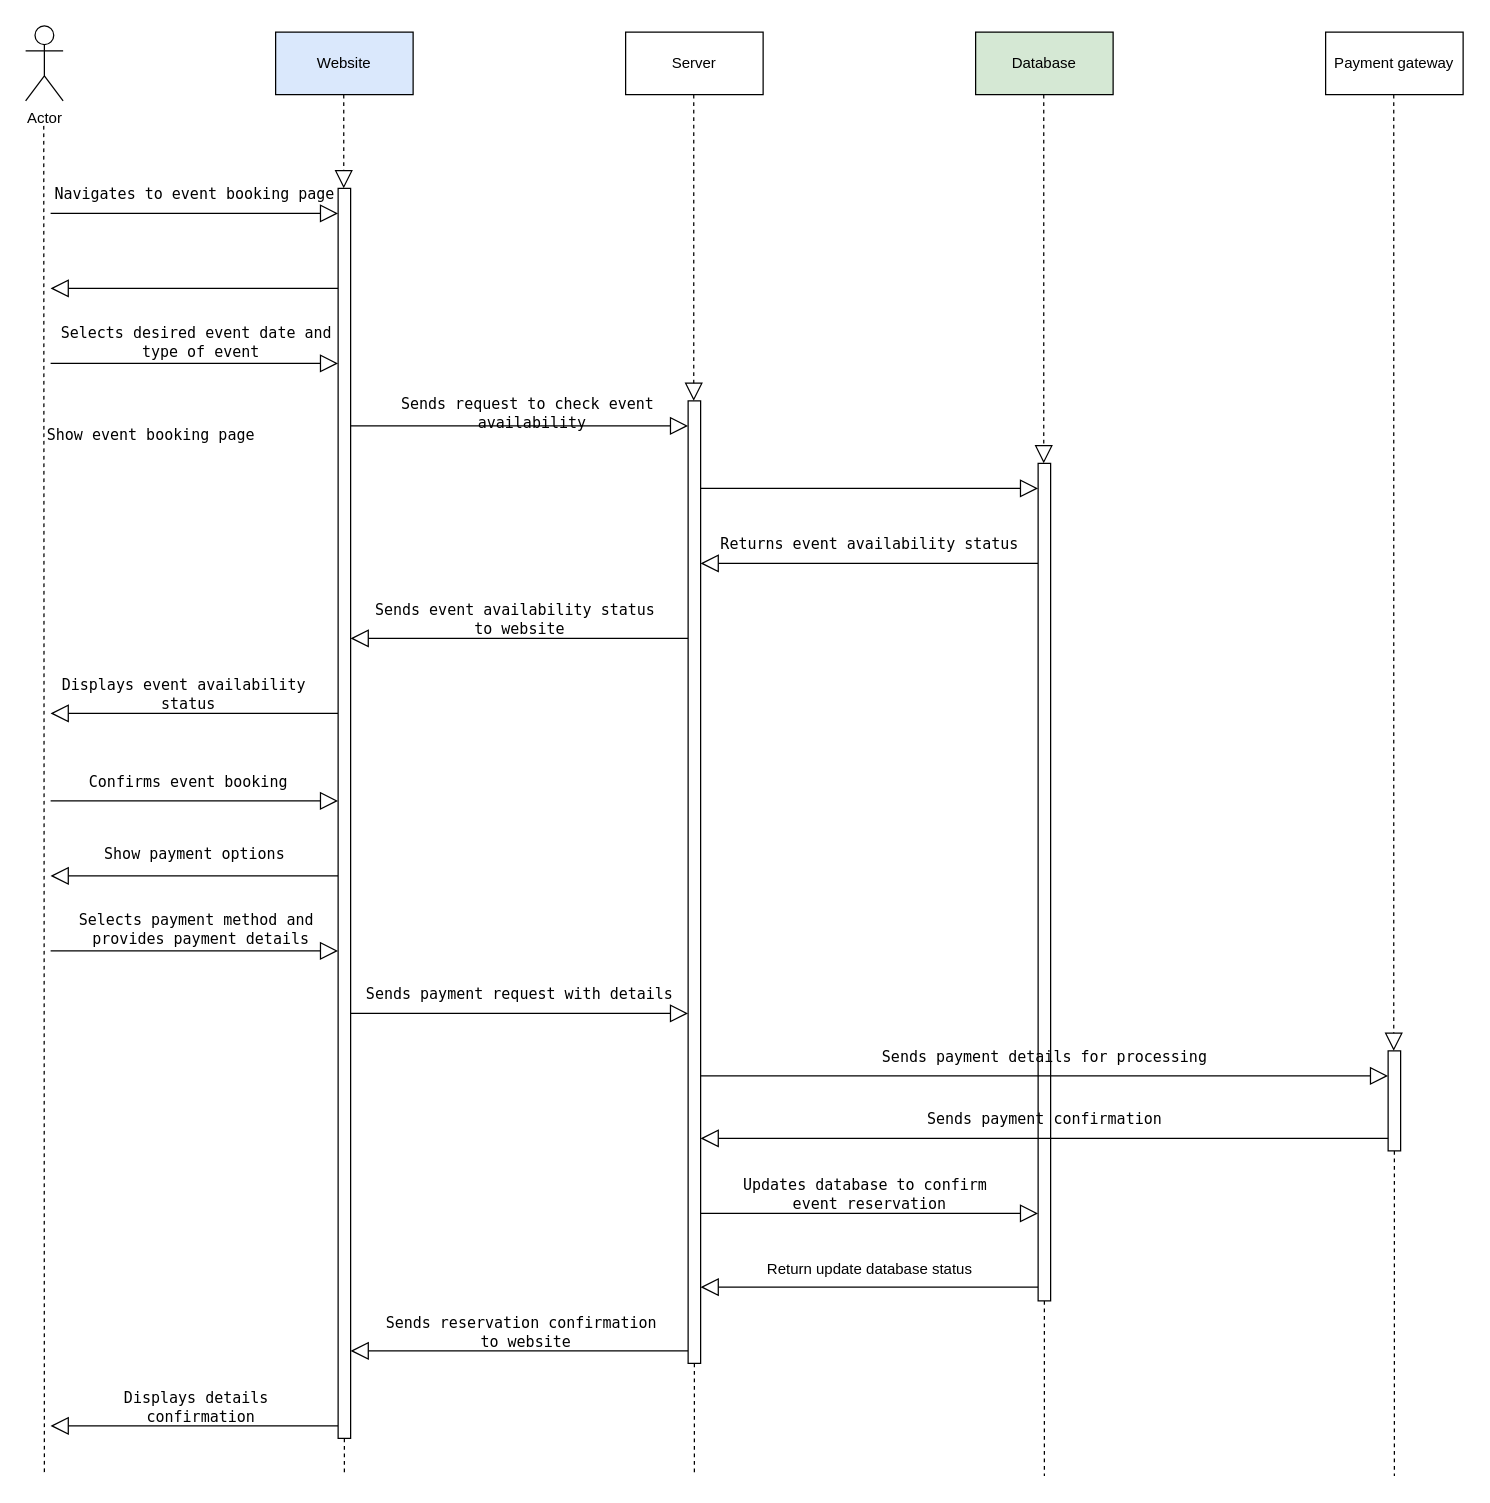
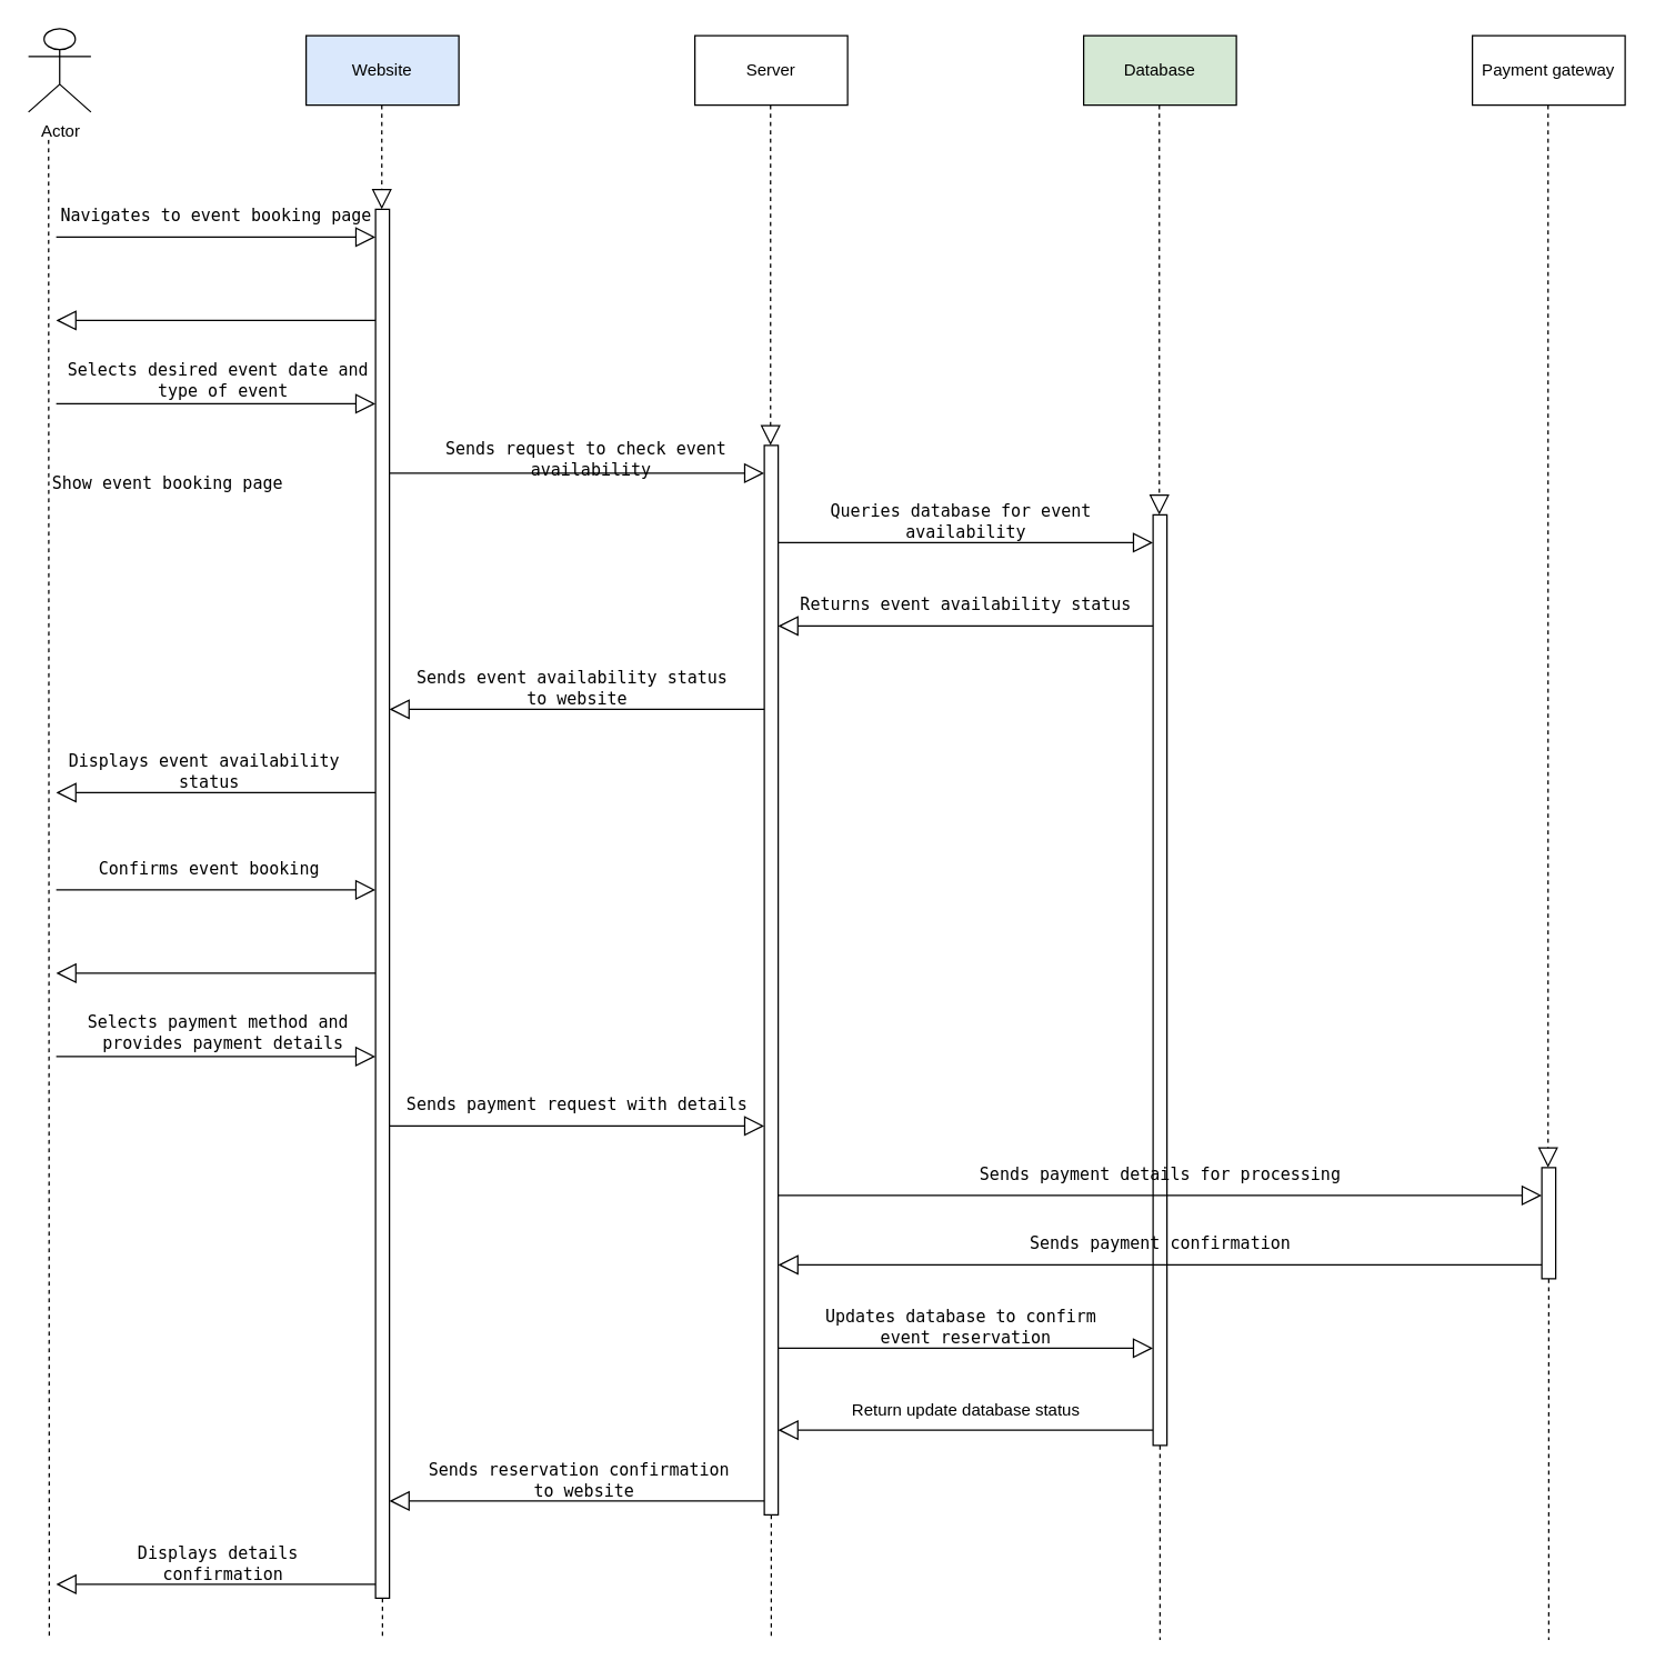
  <mxCell id="0" />
  <mxCell id="1" parent="0" />
- <mxCell id="2" value="Actor" style="shape=umlActor;verticalLabelPosition=bottom;verticalAlign=top;html=1;outlineConnect=0;" vertex="1" parent="1"><mxGeometry x="20" y="20" width="30" height="60" as="geometry" /></mxCell>
+ <mxCell id="2" value="Actor" style="shape=umlActor;verticalLabelPosition=bottom;verticalAlign=top;html=1;outlineConnect=0;" vertex="1" parent="1"><mxGeometry x="20" y="20" width="45" height="60" as="geometry" /></mxCell>
  <mxCell id="3" value="Website" style="html=1;whiteSpace=wrap;fillColor=#dae8fc;" vertex="1" parent="1"><mxGeometry x="220" y="25" width="110" height="50" as="geometry" /></mxCell>
  <mxCell id="4" value="Server" style="html=1;whiteSpace=wrap;" vertex="1" parent="1"><mxGeometry x="500" y="25" width="110" height="50" as="geometry" /></mxCell>
  <mxCell id="5" value="Database" style="html=1;whiteSpace=wrap;fillColor=#d5e8d4;" vertex="1" parent="1"><mxGeometry x="780" y="25" width="110" height="50" as="geometry" /></mxCell>
  <mxCell id="6" value="Payment gateway" style="html=1;whiteSpace=wrap;" vertex="1" parent="1"><mxGeometry x="1060" y="25" width="110" height="50" as="geometry" /></mxCell>
  <mxCell id="7" value="" style="endArrow=none;dashed=1;endFill=0;endSize=12;html=1;rounded=0;" edge="1" parent="1"><mxGeometry width="160" relative="1" as="geometry"><mxPoint x="34.5" y="100" as="sourcePoint" /><mxPoint x="35" y="1180" as="targetPoint" /></mxGeometry></mxCell>
  <mxCell id="8" value="" style="endArrow=none;dashed=1;endFill=0;endSize=12;html=1;rounded=0;" edge="1" parent="1" source="45"><mxGeometry width="160" relative="1" as="geometry"><mxPoint x="274.5" y="75" as="sourcePoint" /><mxPoint x="275" y="1180" as="targetPoint" /></mxGeometry></mxCell>
  <mxCell id="9" value="" style="endArrow=none;dashed=1;endFill=0;endSize=12;html=1;rounded=0;" edge="1" parent="1" source="47"><mxGeometry width="160" relative="1" as="geometry"><mxPoint x="554.5" y="75" as="sourcePoint" /><mxPoint x="555" y="1180" as="targetPoint" /></mxGeometry></mxCell>
  <mxCell id="10" value="" style="endArrow=none;dashed=1;endFill=0;endSize=12;html=1;rounded=0;" edge="1" parent="1" source="49"><mxGeometry width="160" relative="1" as="geometry"><mxPoint x="834.5" y="75" as="sourcePoint" /><mxPoint x="835" y="1180" as="targetPoint" /></mxGeometry></mxCell>
  <mxCell id="11" value="" style="endArrow=none;dashed=1;endFill=0;endSize=12;html=1;rounded=0;" edge="1" parent="1" source="51"><mxGeometry width="160" relative="1" as="geometry"><mxPoint x="1114.5" y="75" as="sourcePoint" /><mxPoint x="1115" y="1180" as="targetPoint" /></mxGeometry></mxCell>
  <mxCell id="12" value="" style="endArrow=block;endFill=0;endSize=12;html=1;rounded=0;" edge="1" parent="1"><mxGeometry width="160" relative="1" as="geometry"><mxPoint x="40" y="170" as="sourcePoint" /><mxPoint x="270" y="170" as="targetPoint" /></mxGeometry></mxCell>
  <mxCell id="13" value="&lt;pre&gt;&lt;code class=&quot;!whitespace-pre hljs language-rust&quot;&gt;Navigates to event booking page&lt;/code&gt;&lt;/pre&gt;" style="text;html=1;align=center;verticalAlign=middle;resizable=0;points=[];autosize=1;strokeColor=none;fillColor=none;" vertex="1" parent="1"><mxGeometry x="35" y="130" width="240" height="50" as="geometry" /></mxCell>
  <mxCell id="14" value="&lt;pre&gt;&lt;code class=&quot;!whitespace-pre hljs language-rust&quot;&gt;Show event booking page&lt;/code&gt;&lt;/pre&gt;" style="text;html=1;align=center;verticalAlign=middle;resizable=0;points=[];autosize=1;strokeColor=none;fillColor=none;" vertex="1" parent="1"><mxGeometry x="30" y="323" width="180" height="50" as="geometry" /></mxCell>
  <mxCell id="15" value="&lt;pre&gt;&lt;code class=&quot;!whitespace-pre hljs language-rust&quot;&gt;Selects desired event date and &lt;br&gt;type &lt;span class=&quot;hljs-title class_&quot;&gt;of&lt;/span&gt; event&lt;/code&gt;&lt;/pre&gt;" style="text;html=1;align=center;verticalAlign=middle;resizable=0;points=[];autosize=1;strokeColor=none;fillColor=none;" vertex="1" parent="1"><mxGeometry x="40" y="238" width="240" height="70" as="geometry" /></mxCell>
  <mxCell id="16" value="&lt;pre&gt;&lt;code class=&quot;!whitespace-pre hljs language-rust&quot;&gt;Sends request to check event &lt;br&gt;availability&lt;/code&gt;&lt;/pre&gt;" style="text;html=1;align=center;verticalAlign=middle;resizable=0;points=[];autosize=1;strokeColor=none;fillColor=none;" vertex="1" parent="1"><mxGeometry x="310" y="295" width="230" height="70" as="geometry" /></mxCell>
+ <mxCell id="17" value="&lt;pre&gt;&lt;code class=&quot;!whitespace-pre hljs language-rust&quot;&gt;Queries database for &lt;span class=&quot;hljs-title class_&quot;&gt;event&lt;/span&gt; &lt;br&gt;availability&lt;/code&gt;&lt;/pre&gt;" style="text;html=1;align=center;verticalAlign=middle;resizable=0;points=[];autosize=1;strokeColor=none;fillColor=none;" vertex="1" parent="1"><mxGeometry x="590" y="340" width="210" height="70" as="geometry" /></mxCell>
  <mxCell id="18" value="&lt;pre&gt;&lt;code class=&quot;!whitespace-pre hljs language-rust&quot;&gt;Returns event availability status&lt;/code&gt;&lt;/pre&gt;" style="text;html=1;align=center;verticalAlign=middle;resizable=0;points=[];autosize=1;strokeColor=none;fillColor=none;" vertex="1" parent="1"><mxGeometry x="570" y="410" width="250" height="50" as="geometry" /></mxCell>
  <mxCell id="19" value="&lt;pre&gt;&lt;code class=&quot;!whitespace-pre hljs language-rust&quot;&gt;Sends event availability status &lt;br&gt;to website&lt;/code&gt;&lt;/pre&gt;" style="text;html=1;align=center;verticalAlign=middle;resizable=0;points=[];autosize=1;strokeColor=none;fillColor=none;" vertex="1" parent="1"><mxGeometry x="290" y="460" width="250" height="70" as="geometry" /></mxCell>
  <mxCell id="20" value="&lt;pre&gt;&lt;code class=&quot;!whitespace-pre hljs language-rust&quot;&gt;Displays event availability &lt;br&gt;status&lt;/code&gt;&lt;/pre&gt;" style="text;html=1;align=center;verticalAlign=middle;resizable=0;points=[];autosize=1;strokeColor=none;fillColor=none;" vertex="1" parent="1"><mxGeometry x="40" y="520" width="220" height="70" as="geometry" /></mxCell>
  <mxCell id="21" value="&lt;pre&gt;&lt;code class=&quot;!whitespace-pre hljs language-rust&quot;&gt;Confirms event booking&lt;/code&gt;&lt;/pre&gt;" style="text;html=1;align=center;verticalAlign=middle;resizable=0;points=[];autosize=1;strokeColor=none;fillColor=none;" vertex="1" parent="1"><mxGeometry x="60" y="600" width="180" height="50" as="geometry" /></mxCell>
- <mxCell id="22" value="&lt;pre&gt;&lt;code class=&quot;!whitespace-pre hljs language-rust&quot;&gt;Show payment options&lt;/code&gt;&lt;/pre&gt;" style="text;html=1;align=center;verticalAlign=middle;resizable=0;points=[];autosize=1;strokeColor=none;fillColor=none;" vertex="1" parent="1"><mxGeometry x="75" y="658" width="160" height="50" as="geometry" /></mxCell>
  <mxCell id="23" value="&lt;pre&gt;&lt;code class=&quot;!whitespace-pre hljs language-rust&quot;&gt;Selects payment method and &lt;br&gt;provides payment details&lt;/code&gt;&lt;/pre&gt;" style="text;html=1;align=center;verticalAlign=middle;resizable=0;points=[];autosize=1;strokeColor=none;fillColor=none;" vertex="1" parent="1"><mxGeometry x="55" y="708" width="210" height="70" as="geometry" /></mxCell>
  <mxCell id="24" value="&lt;pre&gt;&lt;code class=&quot;!whitespace-pre hljs language-rust&quot;&gt;Sends payment request with details&lt;/code&gt;&lt;/pre&gt;" style="text;html=1;align=center;verticalAlign=middle;resizable=0;points=[];autosize=1;strokeColor=none;fillColor=none;" vertex="1" parent="1"><mxGeometry x="285" y="770" width="260" height="50" as="geometry" /></mxCell>
  <mxCell id="25" value="&lt;pre&gt;&lt;code class=&quot;!whitespace-pre hljs language-rust&quot;&gt;Updates database to confirm &lt;br&gt;event reservation&lt;/code&gt;&lt;/pre&gt;" style="text;html=1;align=center;verticalAlign=middle;resizable=0;points=[];autosize=1;strokeColor=none;fillColor=none;" vertex="1" parent="1"><mxGeometry x="585" y="920" width="220" height="70" as="geometry" /></mxCell>
  <mxCell id="26" value="&lt;pre&gt;&lt;code class=&quot;!whitespace-pre hljs language-rust&quot;&gt;Sends reservation confirmation &lt;br&gt;to website&lt;/code&gt;&lt;/pre&gt;" style="text;html=1;align=center;verticalAlign=middle;resizable=0;points=[];autosize=1;strokeColor=none;fillColor=none;" vertex="1" parent="1"><mxGeometry x="300" y="1030" width="240" height="70" as="geometry" /></mxCell>
  <mxCell id="27" value="Return update database status" style="text;html=1;align=center;verticalAlign=middle;resizable=0;points=[];autosize=1;strokeColor=none;fillColor=none;" vertex="1" parent="1"><mxGeometry x="600" y="1000" width="190" height="30" as="geometry" /></mxCell>
  <mxCell id="28" value="&lt;pre&gt;&lt;code class=&quot;!whitespace-pre hljs language-rust&quot;&gt;Displays details &lt;br&gt;confirmation&lt;/code&gt;&lt;/pre&gt;" style="text;html=1;align=center;verticalAlign=middle;resizable=0;points=[];autosize=1;strokeColor=none;fillColor=none;" vertex="1" parent="1"><mxGeometry x="75" y="1090" width="170" height="70" as="geometry" /></mxCell>
  <mxCell id="29" value="" style="endArrow=block;endFill=0;endSize=12;html=1;rounded=0;" edge="1" parent="1"><mxGeometry width="160" relative="1" as="geometry"><mxPoint x="270" y="230" as="sourcePoint" /><mxPoint x="40" y="230" as="targetPoint" /></mxGeometry></mxCell>
  <mxCell id="30" value="" style="endArrow=block;endFill=0;endSize=12;html=1;rounded=0;" edge="1" parent="1"><mxGeometry width="160" relative="1" as="geometry"><mxPoint x="40" y="290" as="sourcePoint" /><mxPoint x="270" y="290" as="targetPoint" /></mxGeometry></mxCell>
  <mxCell id="31" value="" style="endArrow=block;endFill=0;endSize=12;html=1;rounded=0;" edge="1" parent="1"><mxGeometry width="160" relative="1" as="geometry"><mxPoint x="270" y="570" as="sourcePoint" /><mxPoint x="40" y="570" as="targetPoint" /></mxGeometry></mxCell>
  <mxCell id="32" value="" style="endArrow=block;endFill=0;endSize=12;html=1;rounded=0;" edge="1" parent="1"><mxGeometry width="160" relative="1" as="geometry"><mxPoint x="40" y="640" as="sourcePoint" /><mxPoint x="270" y="640" as="targetPoint" /></mxGeometry></mxCell>
  <mxCell id="33" value="" style="endArrow=block;endFill=0;endSize=12;html=1;rounded=0;" edge="1" parent="1"><mxGeometry width="160" relative="1" as="geometry"><mxPoint x="270" y="700" as="sourcePoint" /><mxPoint x="40" y="700" as="targetPoint" /></mxGeometry></mxCell>
  <mxCell id="34" value="" style="endArrow=block;endFill=0;endSize=12;html=1;rounded=0;" edge="1" parent="1"><mxGeometry width="160" relative="1" as="geometry"><mxPoint x="40" y="760" as="sourcePoint" /><mxPoint x="270" y="760" as="targetPoint" /></mxGeometry></mxCell>
  <mxCell id="35" value="" style="endArrow=block;endFill=0;endSize=12;html=1;rounded=0;" edge="1" parent="1"><mxGeometry width="160" relative="1" as="geometry"><mxPoint x="270" y="1140" as="sourcePoint" /><mxPoint x="40" y="1140" as="targetPoint" /></mxGeometry></mxCell>
  <mxCell id="36" value="" style="endArrow=block;endFill=0;endSize=12;html=1;rounded=0;" edge="1" parent="1"><mxGeometry width="160" relative="1" as="geometry"><mxPoint x="550" y="510" as="sourcePoint" /><mxPoint x="280" y="510" as="targetPoint" /></mxGeometry></mxCell>
  <mxCell id="37" value="" style="endArrow=block;endFill=0;endSize=12;html=1;rounded=0;" edge="1" parent="1"><mxGeometry width="160" relative="1" as="geometry"><mxPoint x="280" y="340" as="sourcePoint" /><mxPoint x="550" y="340" as="targetPoint" /></mxGeometry></mxCell>
  <mxCell id="38" value="" style="endArrow=block;endFill=0;endSize=12;html=1;rounded=0;" edge="1" parent="1"><mxGeometry width="160" relative="1" as="geometry"><mxPoint x="280" y="810" as="sourcePoint" /><mxPoint x="550" y="810" as="targetPoint" /></mxGeometry></mxCell>
  <mxCell id="39" value="" style="endArrow=block;endFill=0;endSize=12;html=1;rounded=0;" edge="1" parent="1"><mxGeometry width="160" relative="1" as="geometry"><mxPoint x="550" y="1080" as="sourcePoint" /><mxPoint x="280" y="1080" as="targetPoint" /></mxGeometry></mxCell>
  <mxCell id="40" value="" style="endArrow=block;endFill=0;endSize=12;html=1;rounded=0;" edge="1" parent="1"><mxGeometry width="160" relative="1" as="geometry"><mxPoint x="560" y="390" as="sourcePoint" /><mxPoint x="830" y="390" as="targetPoint" /></mxGeometry></mxCell>
  <mxCell id="41" value="" style="endArrow=block;endFill=0;endSize=12;html=1;rounded=0;" edge="1" parent="1"><mxGeometry width="160" relative="1" as="geometry"><mxPoint x="830" y="450" as="sourcePoint" /><mxPoint x="560" y="450" as="targetPoint" /></mxGeometry></mxCell>
  <mxCell id="42" value="" style="endArrow=block;endFill=0;endSize=12;html=1;rounded=0;" edge="1" parent="1"><mxGeometry width="160" relative="1" as="geometry"><mxPoint x="560" y="970" as="sourcePoint" /><mxPoint x="830" y="970" as="targetPoint" /></mxGeometry></mxCell>
  <mxCell id="43" value="" style="endArrow=block;endFill=0;endSize=12;html=1;rounded=0;" edge="1" parent="1"><mxGeometry width="160" relative="1" as="geometry"><mxPoint x="830" y="1029" as="sourcePoint" /><mxPoint x="560" y="1029" as="targetPoint" /></mxGeometry></mxCell>
  <mxCell id="44" value="" style="endArrow=block;dashed=1;endFill=0;endSize=12;html=1;rounded=0;" edge="1" parent="1" target="45"><mxGeometry width="160" relative="1" as="geometry"><mxPoint x="274.5" y="75" as="sourcePoint" /><mxPoint x="275" y="1180" as="targetPoint" /></mxGeometry></mxCell>
  <mxCell id="45" value="" style="html=1;points=[];perimeter=orthogonalPerimeter;outlineConnect=0;targetShapes=umlLifeline;portConstraint=eastwest;newEdgeStyle={&quot;edgeStyle&quot;:&quot;elbowEdgeStyle&quot;,&quot;elbow&quot;:&quot;vertical&quot;,&quot;curved&quot;:0,&quot;rounded&quot;:0};" vertex="1" parent="1"><mxGeometry x="270" y="150" width="10" height="1000" as="geometry" /></mxCell>
  <mxCell id="46" value="" style="endArrow=block;dashed=1;endFill=0;endSize=12;html=1;rounded=0;" edge="1" parent="1" target="47"><mxGeometry width="160" relative="1" as="geometry"><mxPoint x="554.5" y="75" as="sourcePoint" /><mxPoint x="555" y="1180" as="targetPoint" /></mxGeometry></mxCell>
  <mxCell id="47" value="" style="html=1;points=[];perimeter=orthogonalPerimeter;outlineConnect=0;targetShapes=umlLifeline;portConstraint=eastwest;newEdgeStyle={&quot;edgeStyle&quot;:&quot;elbowEdgeStyle&quot;,&quot;elbow&quot;:&quot;vertical&quot;,&quot;curved&quot;:0,&quot;rounded&quot;:0};" vertex="1" parent="1"><mxGeometry x="550" y="320" width="10" height="770" as="geometry" /></mxCell>
  <mxCell id="48" value="" style="endArrow=block;dashed=1;endFill=0;endSize=12;html=1;rounded=0;" edge="1" parent="1" target="49"><mxGeometry width="160" relative="1" as="geometry"><mxPoint x="834.5" y="75" as="sourcePoint" /><mxPoint x="835" y="1180" as="targetPoint" /></mxGeometry></mxCell>
  <mxCell id="49" value="" style="html=1;points=[];perimeter=orthogonalPerimeter;outlineConnect=0;targetShapes=umlLifeline;portConstraint=eastwest;newEdgeStyle={&quot;edgeStyle&quot;:&quot;elbowEdgeStyle&quot;,&quot;elbow&quot;:&quot;vertical&quot;,&quot;curved&quot;:0,&quot;rounded&quot;:0};" vertex="1" parent="1"><mxGeometry x="830" y="370" width="10" height="670" as="geometry" /></mxCell>
  <mxCell id="50" value="" style="endArrow=block;dashed=1;endFill=0;endSize=12;html=1;rounded=0;" edge="1" parent="1" target="51"><mxGeometry width="160" relative="1" as="geometry"><mxPoint x="1114.5" y="75" as="sourcePoint" /><mxPoint x="1115" y="1180" as="targetPoint" /></mxGeometry></mxCell>
  <mxCell id="51" value="" style="html=1;points=[];perimeter=orthogonalPerimeter;outlineConnect=0;targetShapes=umlLifeline;portConstraint=eastwest;newEdgeStyle={&quot;edgeStyle&quot;:&quot;elbowEdgeStyle&quot;,&quot;elbow&quot;:&quot;vertical&quot;,&quot;curved&quot;:0,&quot;rounded&quot;:0};" vertex="1" parent="1"><mxGeometry x="1110" y="840" width="10" height="80" as="geometry" /></mxCell>
  <mxCell id="52" value="" style="endArrow=block;endFill=0;endSize=12;html=1;rounded=0;" edge="1" parent="1"><mxGeometry width="160" relative="1" as="geometry"><mxPoint x="1110" y="910" as="sourcePoint" /><mxPoint x="560" y="910" as="targetPoint" /></mxGeometry></mxCell>
  <mxCell id="53" value="" style="endArrow=block;endFill=0;endSize=12;html=1;rounded=0;" edge="1" parent="1"><mxGeometry width="160" relative="1" as="geometry"><mxPoint x="560" y="860" as="sourcePoint" /><mxPoint x="1110" y="860" as="targetPoint" /></mxGeometry></mxCell>
  <mxCell id="54" value="&lt;pre&gt;&lt;code class=&quot;!whitespace-pre hljs language-rust&quot;&gt;Sends payment details for &lt;span class=&quot;hljs-title class_&quot;&gt;processing&lt;/span&gt;&lt;/code&gt;&lt;/pre&gt;" style="text;html=1;align=center;verticalAlign=middle;resizable=0;points=[];autosize=1;strokeColor=none;fillColor=none;" vertex="1" parent="1"><mxGeometry x="695" y="820" width="280" height="50" as="geometry" /></mxCell>
  <mxCell id="55" value="&lt;pre&gt;&lt;code class=&quot;!whitespace-pre hljs language-rust&quot;&gt;Sends payment confirmation&lt;/code&gt;&lt;/pre&gt;" style="text;html=1;align=center;verticalAlign=middle;resizable=0;points=[];autosize=1;strokeColor=none;fillColor=none;" vertex="1" parent="1"><mxGeometry x="730" y="870" width="210" height="50" as="geometry" /></mxCell>
